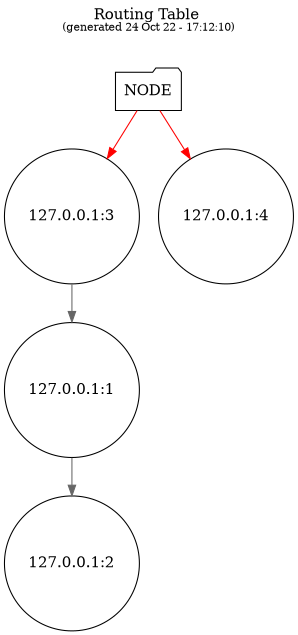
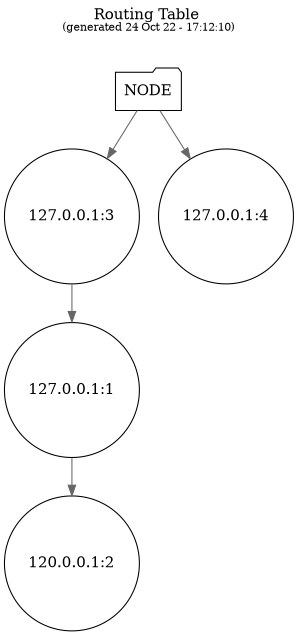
  digraph {
    fontname="DejaVu Serif"
    label=<Routing Table <font point-size='10'><br/>(generated 24 Oct 22 - 17:12:10)</font>>
    labelloc=t
    node [fontname="DejaVu Serif" shape=circle]
    edge [color=gray40 fontname="DejaVu Serif"]
    "127.0.0.1:3"
    "127.0.0.1:1"
-   "127.0.0.1:2"
+   "127.0.0.1:2" [label="120.0.0.1:2"]
    "NODE" [shape=folder]
    "127.0.0.1:4"
    "127.0.0.1:3" -> "127.0.0.1:1"
    "127.0.0.1:1" -> "127.0.0.1:2"
-   "NODE" -> "127.0.0.1:3" [color=red]
-   "NODE" -> "127.0.0.1:4" [color=red]
+   "NODE" -> "127.0.0.1:3"
+   "NODE" -> "127.0.0.1:4"
  }
